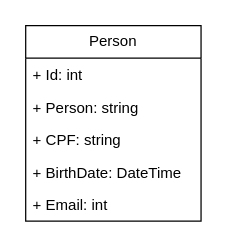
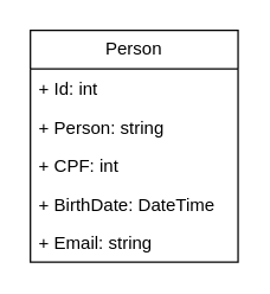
  <mxCell id="0" />
  <mxCell id="1" parent="0" />
  <mxCell id="2" value="Person" style="swimlane;fontStyle=0;childLayout=stackLayout;horizontal=1;startSize=26;fillColor=none;horizontalStack=0;resizeParent=1;resizeParentMax=0;resizeLast=0;collapsible=1;marginBottom=0;whiteSpace=wrap;html=1;" vertex="1" parent="1"><mxGeometry x="20" y="20" width="140" height="156" as="geometry" /></mxCell>
  <mxCell id="3" value="+ Id: int" style="text;strokeColor=none;fillColor=none;align=left;verticalAlign=top;spacingLeft=4;spacingRight=4;overflow=hidden;rotatable=0;points=[[0,0.5],[1,0.5]];portConstraint=eastwest;whiteSpace=wrap;html=1;" vertex="1" parent="2"><mxGeometry y="26" width="140" height="26" as="geometry" /></mxCell>
  <mxCell id="4" value="+ Person: string" style="text;strokeColor=none;fillColor=none;align=left;verticalAlign=top;spacingLeft=4;spacingRight=4;overflow=hidden;rotatable=0;points=[[0,0.5],[1,0.5]];portConstraint=eastwest;whiteSpace=wrap;html=1;" vertex="1" parent="2"><mxGeometry y="52" width="140" height="26" as="geometry" /></mxCell>
- <mxCell id="5" value="+ CPF: string" style="text;strokeColor=none;fillColor=none;align=left;verticalAlign=top;spacingLeft=4;spacingRight=4;overflow=hidden;rotatable=0;points=[[0,0.5],[1,0.5]];portConstraint=eastwest;whiteSpace=wrap;html=1;" vertex="1" parent="2"><mxGeometry y="78" width="140" height="26" as="geometry" /></mxCell>
+ <mxCell id="5" value="+ CPF: int" style="text;strokeColor=none;fillColor=none;align=left;verticalAlign=top;spacingLeft=4;spacingRight=4;overflow=hidden;rotatable=0;points=[[0,0.5],[1,0.5]];portConstraint=eastwest;whiteSpace=wrap;html=1;" vertex="1" parent="2"><mxGeometry y="78" width="140" height="26" as="geometry" /></mxCell>
  <mxCell id="6" value="+ BirthDate: DateTime" style="text;strokeColor=none;fillColor=none;align=left;verticalAlign=top;spacingLeft=4;spacingRight=4;overflow=hidden;rotatable=0;points=[[0,0.5],[1,0.5]];portConstraint=eastwest;whiteSpace=wrap;html=1;" vertex="1" parent="2"><mxGeometry y="104" width="140" height="26" as="geometry" /></mxCell>
- <mxCell id="7" value="+ Email: int" style="text;strokeColor=none;fillColor=none;align=left;verticalAlign=top;spacingLeft=4;spacingRight=4;overflow=hidden;rotatable=0;points=[[0,0.5],[1,0.5]];portConstraint=eastwest;whiteSpace=wrap;html=1;" vertex="1" parent="2"><mxGeometry y="130" width="140" height="26" as="geometry" /></mxCell>
+ <mxCell id="7" value="+ Email: string" style="text;strokeColor=none;fillColor=none;align=left;verticalAlign=top;spacingLeft=4;spacingRight=4;overflow=hidden;rotatable=0;points=[[0,0.5],[1,0.5]];portConstraint=eastwest;whiteSpace=wrap;html=1;" vertex="1" parent="2"><mxGeometry y="130" width="140" height="26" as="geometry" /></mxCell>
